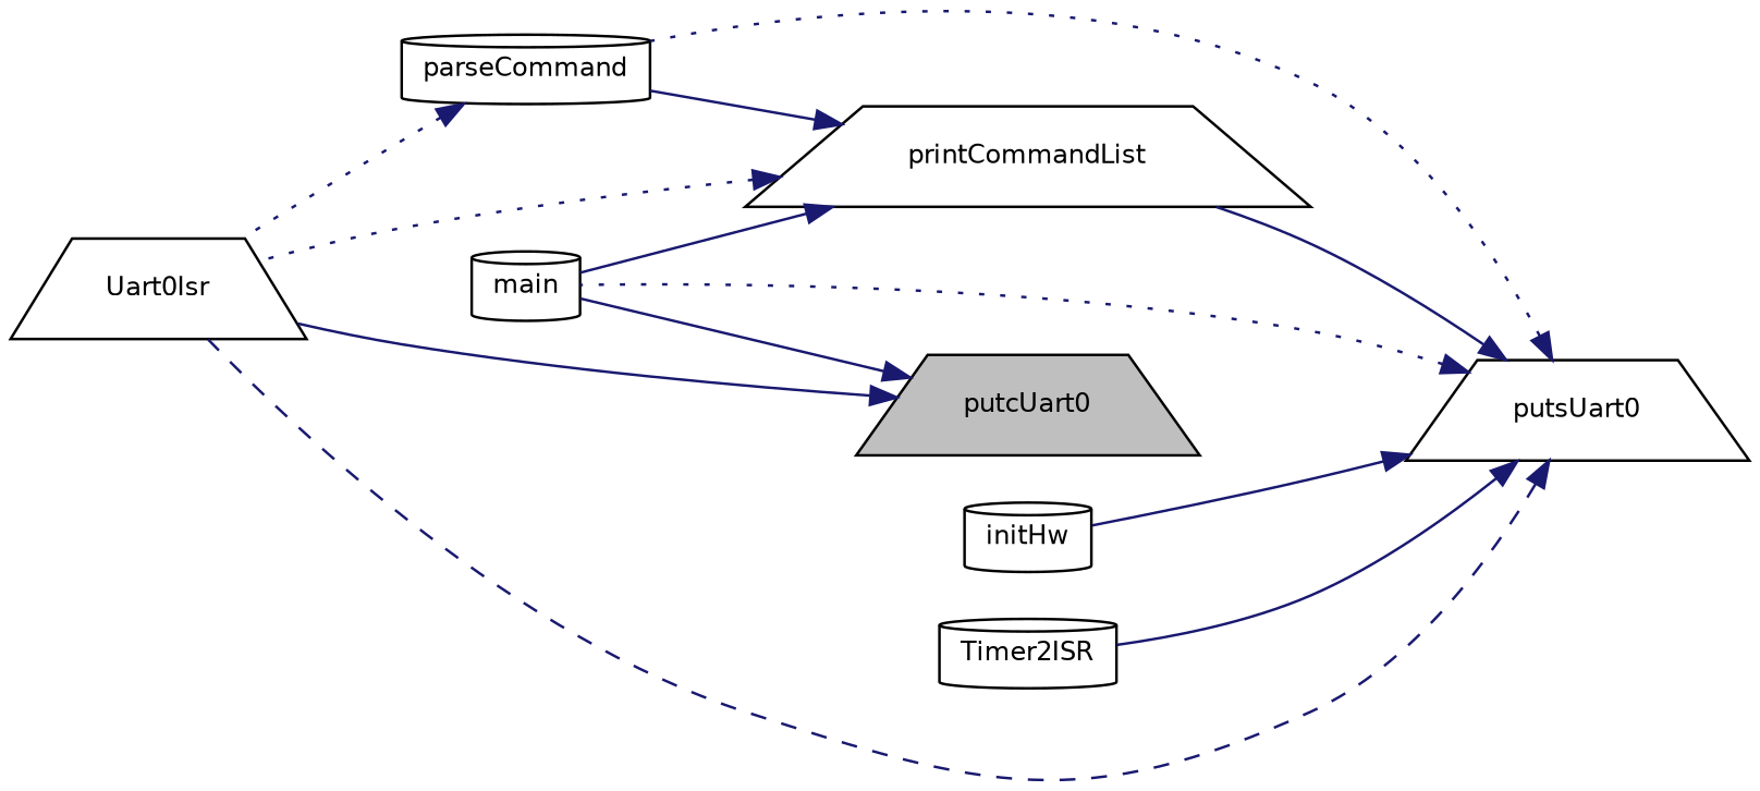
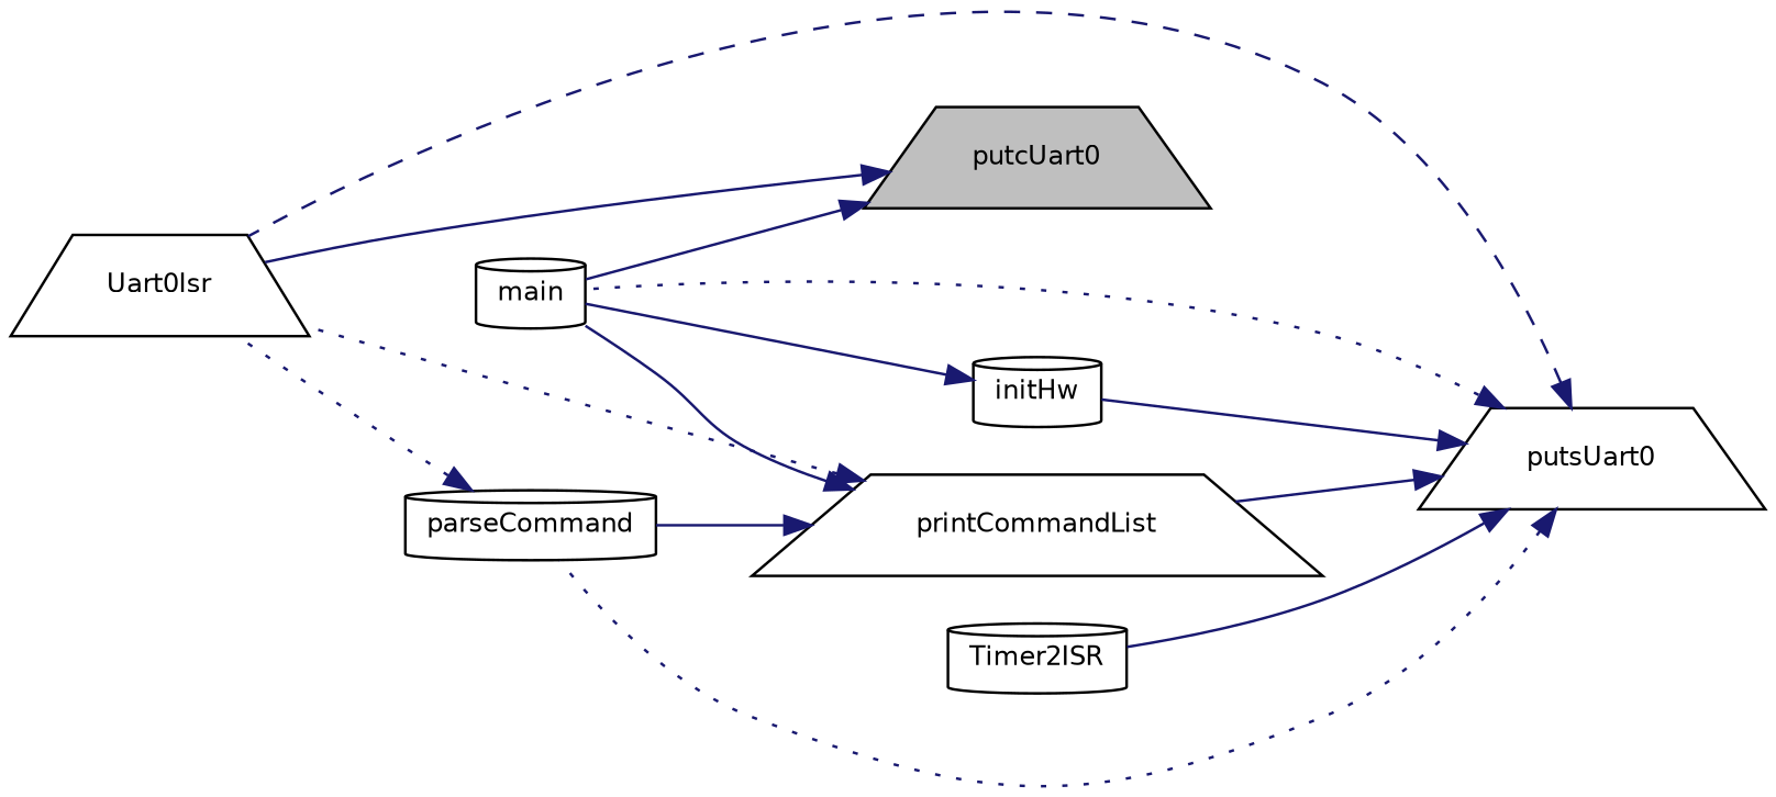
  digraph {
    rankdir=RL
    node [color=black fillcolor=white fontname=Helvetica fontsize=10 shape=trapezium style=filled]
    edge [color=midnightblue dir=back fontname=Helvetica fontsize=10 labelfontname=Helvetica labelfontsize=10 style=solid]
    n1 [fillcolor=grey75 fontcolor=black height=0.2 label=putcUart0 width=0.4]
    n2 [height=0.2 label=main shape=cylinder width=0.4]
    n3 [height=0.2 label=Uart0Isr width=0.4]
    n4 [height=0.2 label=putsUart0 width=0.4]
    n5 [height=0.2 label=initHw shape=cylinder width=0.4]
    n6 [height=0.2 label=Timer2ISR shape=cylinder width=0.4]
    n7 [height=0.2 label=parseCommand shape=cylinder width=0.4]
    n8 [height=0.2 label=printCommandList width=0.4]
    n1 -> n2
    n1 -> n3
    n4 -> n2 [style=dotted]
    n4 -> n3 [style=dashed]
    n4 -> n5
    n4 -> n6
    n4 -> n7 [style=dotted]
    n4 -> n8
+   n5 -> n2
    n7 -> n3 [style=dotted]
    n8 -> n2
    n8 -> n3 [style=dotted]
    n8 -> n7
  }
